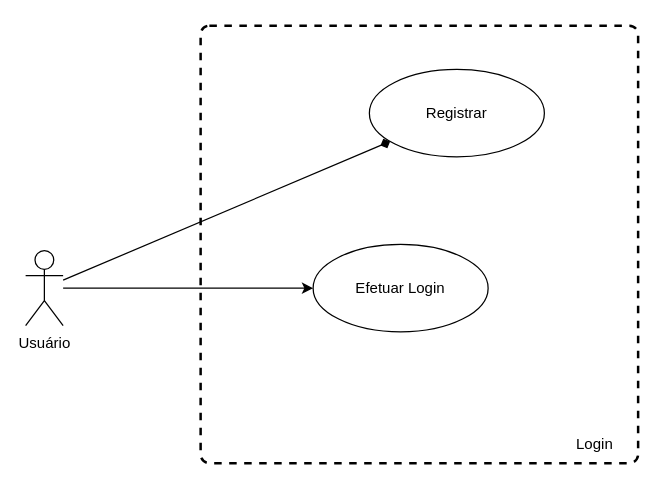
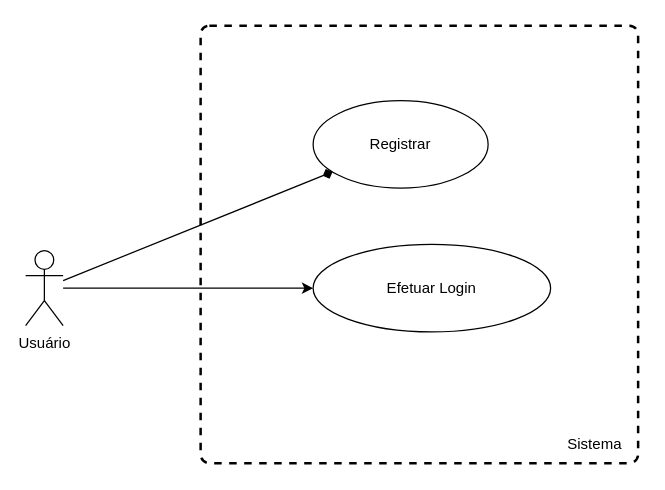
  <mxCell id="0" />
  <mxCell id="1" parent="0" />
  <mxCell id="2" value="" style="rounded=1;whiteSpace=wrap;html=1;absoluteArcSize=1;arcSize=14;strokeWidth=2;dashed=1;" vertex="1" parent="1"><mxGeometry x="160" y="20" width="350" height="350" as="geometry" /></mxCell>
  <mxCell id="3" style="rounded=0;orthogonalLoop=1;jettySize=auto;html=1;endArrow=diamond;" edge="1" parent="1" source="5" target="6"><mxGeometry relative="1" as="geometry"><mxPoint x="220" y="230" as="targetPoint" /></mxGeometry></mxCell>
  <mxCell id="4" value="" style="edgeStyle=orthogonalEdgeStyle;rounded=0;orthogonalLoop=1;jettySize=auto;html=1;" edge="1" parent="1" source="5" target="7"><mxGeometry relative="1" as="geometry"><mxPoint x="315" y="230" as="targetPoint" /></mxGeometry></mxCell>
  <mxCell id="5" value="Usuário" style="shape=umlActor;verticalLabelPosition=bottom;verticalAlign=top;html=1;" vertex="1" parent="1"><mxGeometry x="20" y="200" width="30" height="60" as="geometry" /></mxCell>
- <mxCell id="6" value="Registrar" style="ellipse;whiteSpace=wrap;html=1;" vertex="1" parent="1"><mxGeometry x="295" y="55" width="140" height="70" as="geometry" /></mxCell>
- <mxCell id="7" value="Efetuar Login" style="ellipse;whiteSpace=wrap;html=1;" vertex="1" parent="1"><mxGeometry x="250" y="195" width="140" height="70" as="geometry" /></mxCell>
- <mxCell id="8" value="Login" style="text;html=1;align=center;verticalAlign=middle;resizable=0;points=[];autosize=1;strokeColor=none;fillColor=none;" vertex="1" parent="1"><mxGeometry x="440" y="340" width="70" height="30" as="geometry" /></mxCell>
+ <mxCell id="6" value="Registrar" style="ellipse;whiteSpace=wrap;html=1;" vertex="1" parent="1"><mxGeometry x="250" y="80" width="140" height="70" as="geometry" /></mxCell>
+ <mxCell id="7" value="Efetuar Login" style="ellipse;whiteSpace=wrap;html=1;" vertex="1" parent="1"><mxGeometry x="250" y="195" width="190" height="70" as="geometry" /></mxCell>
+ <mxCell id="8" value="Sistema" style="text;html=1;align=center;verticalAlign=middle;resizable=0;points=[];autosize=1;strokeColor=none;fillColor=none;" vertex="1" parent="1"><mxGeometry x="440" y="340" width="70" height="30" as="geometry" /></mxCell>
